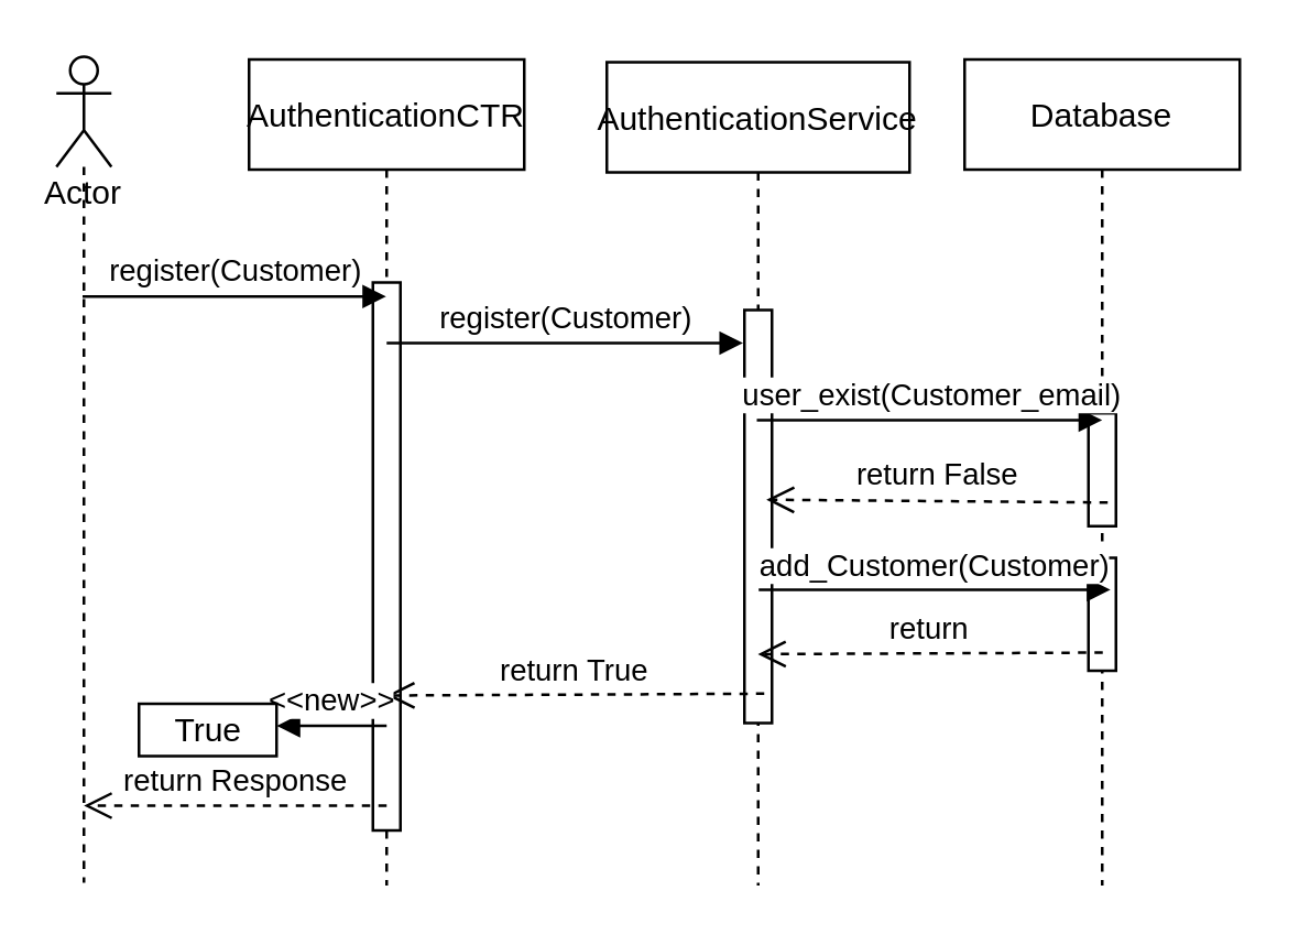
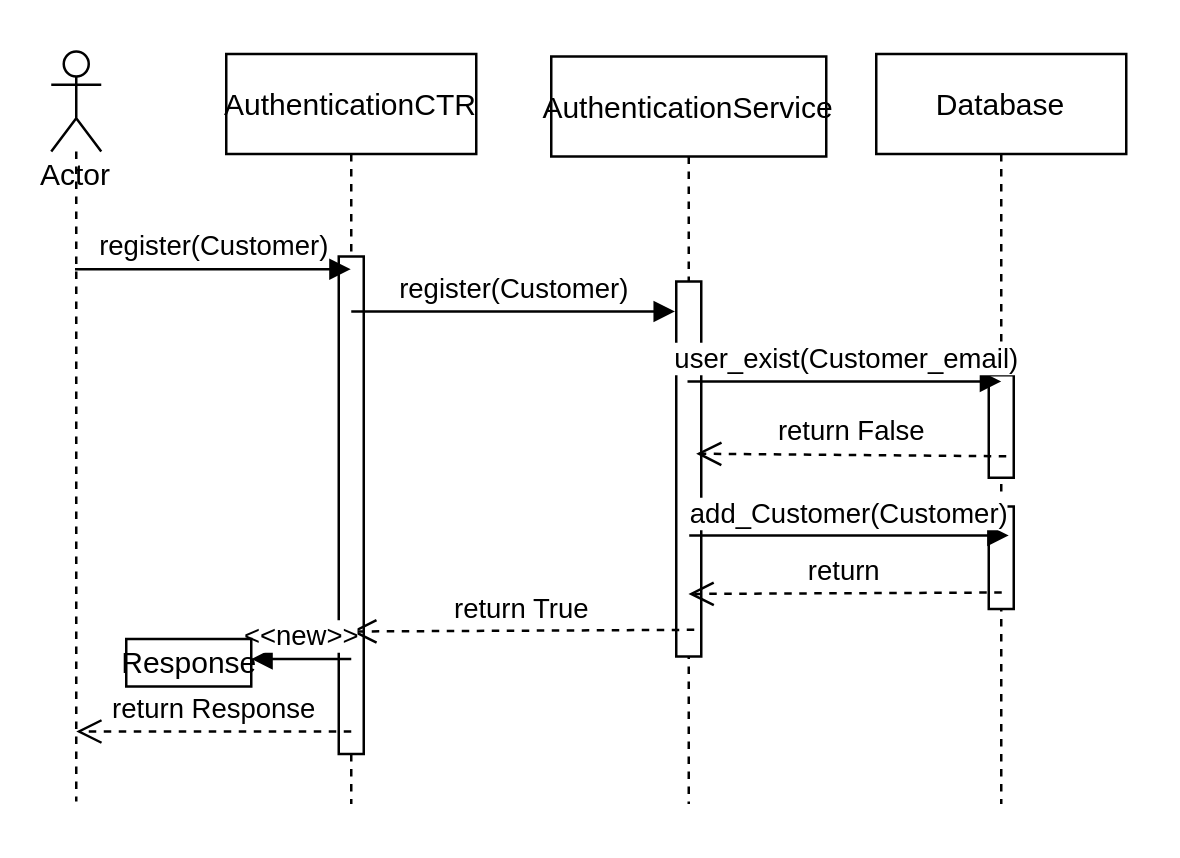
  <mxCell id="0" />
  <mxCell id="1" parent="0" />
  <mxCell id="2" value="AuthenticationCTR" style="shape=umlLifeline;perimeter=lifelinePerimeter;container=1;collapsible=0;recursiveResize=0;rounded=0;shadow=0;strokeWidth=1;" parent="1" vertex="1"><mxGeometry x="90" y="21" width="100" height="300" as="geometry" /></mxCell>
  <mxCell id="3" value="" style="html=1;points=[];perimeter=orthogonalPerimeter;" vertex="1" parent="2"><mxGeometry x="45" y="81" width="10" height="199" as="geometry" /></mxCell>
  <mxCell id="4" value="Actor" style="shape=umlLifeline;participant=umlActor;perimeter=lifelinePerimeter;whiteSpace=wrap;html=1;container=1;collapsible=0;recursiveResize=0;verticalAlign=top;spacingTop=36;outlineConnect=0;" vertex="1" parent="1"><mxGeometry x="20" y="20" width="20" height="300" as="geometry" /></mxCell>
  <mxCell id="5" value="register(Customer)" style="html=1;verticalAlign=bottom;endArrow=block;rounded=0;entryX=0.498;entryY=0.287;entryDx=0;entryDy=0;entryPerimeter=0;" edge="1" parent="1" source="4" target="2"><mxGeometry width="80" relative="1" as="geometry"><mxPoint x="80" y="242" as="sourcePoint" /><mxPoint x="160" y="242" as="targetPoint" /></mxGeometry></mxCell>
  <mxCell id="6" value="AuthenticationService" style="shape=umlLifeline;perimeter=lifelinePerimeter;container=1;collapsible=0;recursiveResize=0;rounded=0;shadow=0;strokeWidth=1;" vertex="1" parent="1"><mxGeometry x="220" y="22" width="110" height="299" as="geometry" /></mxCell>
  <mxCell id="7" value="" style="html=1;points=[];perimeter=orthogonalPerimeter;" vertex="1" parent="6"><mxGeometry x="50" y="90" width="10" height="150" as="geometry" /></mxCell>
  <mxCell id="8" value="register(Customer)" style="html=1;verticalAlign=bottom;endArrow=block;rounded=0;" edge="1" parent="1"><mxGeometry width="80" relative="1" as="geometry"><mxPoint x="140" y="124" as="sourcePoint" /><mxPoint x="269.5" y="124" as="targetPoint" /></mxGeometry></mxCell>
  <mxCell id="9" value="Database" style="shape=umlLifeline;perimeter=lifelinePerimeter;container=1;collapsible=0;recursiveResize=0;rounded=0;shadow=0;strokeWidth=1;" vertex="1" parent="1"><mxGeometry x="350" y="21" width="100" height="300" as="geometry" /></mxCell>
  <mxCell id="10" value="" style="html=1;points=[];perimeter=orthogonalPerimeter;" vertex="1" parent="9"><mxGeometry x="45" y="128.5" width="10" height="41" as="geometry" /></mxCell>
  <mxCell id="11" value="" style="html=1;points=[];perimeter=orthogonalPerimeter;" vertex="1" parent="9"><mxGeometry x="45" y="181" width="10" height="41" as="geometry" /></mxCell>
  <mxCell id="12" value="add_Customer(Customer)" style="html=1;verticalAlign=bottom;endArrow=block;rounded=0;entryX=0.53;entryY=0.442;entryDx=0;entryDy=0;entryPerimeter=0;" edge="1" parent="1"><mxGeometry width="80" relative="1" as="geometry"><mxPoint x="275.192" y="213.6" as="sourcePoint" /><mxPoint x="403" y="213.6" as="targetPoint" /></mxGeometry></mxCell>
  <mxCell id="13" value="return" style="html=1;verticalAlign=bottom;endArrow=open;dashed=1;endSize=8;rounded=0;exitX=0.502;exitY=0.718;exitDx=0;exitDy=0;exitPerimeter=0;entryX=0.499;entryY=0.719;entryDx=0;entryDy=0;entryPerimeter=0;" edge="1" parent="1" source="9" target="6"><mxGeometry relative="1" as="geometry"><mxPoint x="398" y="235.9" as="sourcePoint" /><mxPoint x="273.96" y="234.872" as="targetPoint" /></mxGeometry></mxCell>
  <mxCell id="14" value="return True" style="html=1;verticalAlign=bottom;endArrow=open;dashed=1;endSize=8;rounded=0;exitX=0.52;exitY=0.767;exitDx=0;exitDy=0;exitPerimeter=0;" edge="1" parent="1" source="6"><mxGeometry relative="1" as="geometry"><mxPoint x="272" y="251.9" as="sourcePoint" /><mxPoint x="140" y="252" as="targetPoint" /></mxGeometry></mxCell>
  <mxCell id="15" value="&amp;lt;&amp;lt;new&amp;gt;&amp;gt;" style="html=1;verticalAlign=bottom;endArrow=block;rounded=0;" edge="1" parent="1"><mxGeometry width="80" relative="1" as="geometry"><mxPoint x="140" y="263" as="sourcePoint" /><mxPoint x="100" y="263" as="targetPoint" /></mxGeometry></mxCell>
- <mxCell id="16" value="True" style="html=1;" vertex="1" parent="1"><mxGeometry x="50" y="255" width="50" height="19" as="geometry" /></mxCell>
+ <mxCell id="16" value="Response" style="html=1;" vertex="1" parent="1"><mxGeometry x="50" y="255" width="50" height="19" as="geometry" /></mxCell>
  <mxCell id="17" value="return Response" style="html=1;verticalAlign=bottom;endArrow=open;dashed=1;endSize=8;rounded=0;" edge="1" parent="1"><mxGeometry relative="1" as="geometry"><mxPoint x="140" y="292" as="sourcePoint" /><mxPoint x="30" y="292" as="targetPoint" /></mxGeometry></mxCell>
  <mxCell id="18" value="user_exist(Customer_email)" style="html=1;verticalAlign=bottom;endArrow=block;rounded=0;" edge="1" parent="1" source="6"><mxGeometry width="80" relative="1" as="geometry"><mxPoint x="360" y="252" as="sourcePoint" /><mxPoint x="400" y="152" as="targetPoint" /></mxGeometry></mxCell>
  <mxCell id="19" value="return False" style="html=1;verticalAlign=bottom;endArrow=open;dashed=1;endSize=8;rounded=0;exitX=0.53;exitY=0.533;exitDx=0;exitDy=0;exitPerimeter=0;entryX=0.536;entryY=0.528;entryDx=0;entryDy=0;entryPerimeter=0;" edge="1" parent="1"><mxGeometry relative="1" as="geometry"><mxPoint x="402" y="181.9" as="sourcePoint" /><mxPoint x="277.96" y="180.872" as="targetPoint" /></mxGeometry></mxCell>
